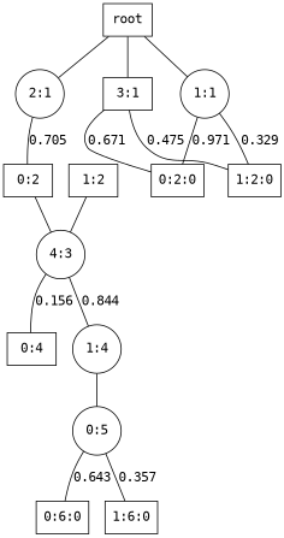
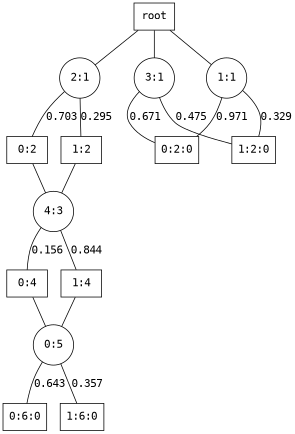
  graph {
    fontname="DejaVu Sans Mono"
    splines=true
    node [fontname="DejaVu Sans Mono" shape=box]
    edge [fontname="DejaVu Sans Mono" labelangle=110]
    n1 [label=root]
    n2 [label="2:1" shape=circle]
    n3 [label="1:1" shape=circle]
-   n4 [label="3:1"]
+   n4 [label="3:1" shape=circle]
    n5 [label="0:2"]
    n6 [label="1:2"]
    n7 [label="0:2:0"]
    n8 [label="1:2:0"]
    n9 [label="4:3" shape=circle]
    n10 [label="0:4"]
-   n11 [label="1:4" shape=circle]
+   n11 [label="1:4"]
    n12 [label="0:5" shape=circle]
    n13 [label="0:6:0"]
    n14 [label="1:6:0"]
    n1 -- n2 [labelangle=""]
    n1 -- n3 [labelangle=""]
    n1 -- n4 [labelangle=""]
-   n2 -- n5 [label=0.705]
+   n2 -- n5 [label=0.703]
+   n2 -- n6 [label=0.295]
    n3 -- n7 [label=0.971]
    n3 -- n8 [label=0.329]
    n4 -- n7 [label=0.671]
    n4 -- n8 [label=0.475]
    n5 -- n9 [labelangle=""]
    n6 -- n9 [labelangle=""]
    n9 -- n10 [label=0.156]
    n9 -- n11 [label=0.844]
+   n10 -- n12 [labelangle=""]
    n11 -- n12 [labelangle=""]
    n12 -- n13 [label=0.643]
    n12 -- n14 [label=0.357]
  }
